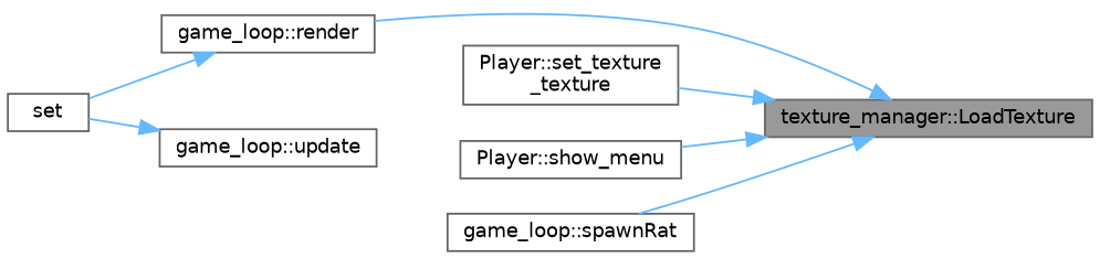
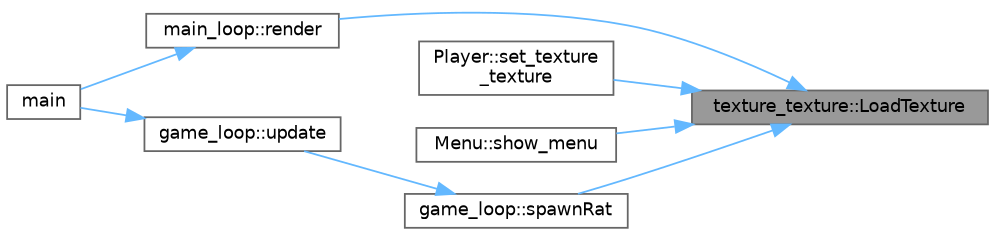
  digraph {
    rankdir=RL
    node [color=grey40 fillcolor=white fontname=Helvetica fontsize=10 shape=box style=filled]
    edge [color=steelblue1 dir=back fontname=Helvetica fontsize=10 labelfontname=Helvetica labelfontsize=10 style=solid]
-   n1 [color=gray40 fillcolor=grey60 fontcolor=black height=0.2 label="texture_manager::LoadTexture" width=0.4]
-   n2 [height=0.2 label="game_loop::render" width=0.4]
+   n1 [color=gray40 fillcolor=grey60 fontcolor=black height=0.2 label="texture_texture::LoadTexture" width=0.4]
+   n2 [height=0.2 label="main_loop::render" width=0.4]
    n3 [height=0.2 label="Player::set_texture\l_texture" width=0.4]
-   n4 [height=0.2 label="Player::show_menu" width=0.4]
+   n4 [height=0.2 label="Menu::show_menu" width=0.4]
    n5 [height=0.2 label="game_loop::spawnRat" width=0.4]
-   n6 [height=0.2 label=set width=0.4]
+   n6 [height=0.2 label=main width=0.4]
    n7 [height=0.2 label="game_loop::update" width=0.4]
    n1 -> n2
    n1 -> n3
    n1 -> n4
    n1 -> n5
    n2 -> n6
+   n5 -> n7
    n7 -> n6
  }
